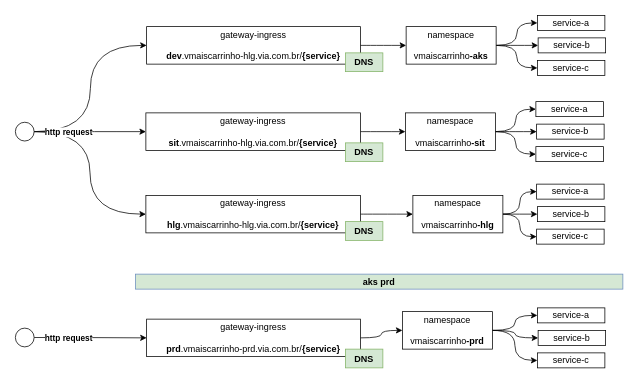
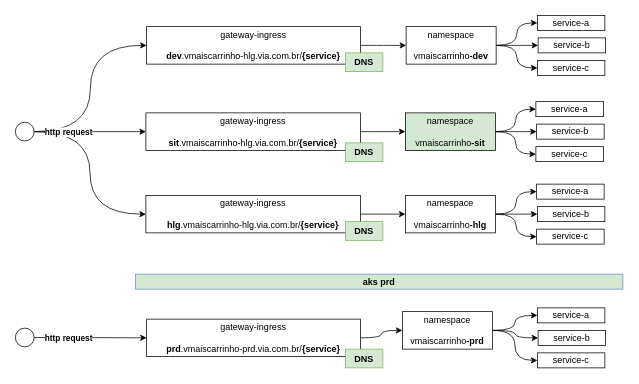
  <mxCell id="0" />
  <mxCell id="1" parent="0" />
  <mxCell id="2" style="edgeStyle=orthogonalEdgeStyle;rounded=0;orthogonalLoop=1;jettySize=auto;html=1;entryX=0;entryY=0.5;entryDx=0;entryDy=0;curved=1;" parent="1" source="5" target="20" edge="1"><mxGeometry relative="1" as="geometry" /></mxCell>
  <mxCell id="3" style="edgeStyle=orthogonalEdgeStyle;rounded=0;orthogonalLoop=1;jettySize=auto;html=1;entryX=0;entryY=0.5;entryDx=0;entryDy=0;curved=1;" parent="1" source="5" target="21" edge="1"><mxGeometry relative="1" as="geometry" /></mxCell>
  <mxCell id="4" style="edgeStyle=orthogonalEdgeStyle;rounded=0;orthogonalLoop=1;jettySize=auto;html=1;entryX=0;entryY=0.5;entryDx=0;entryDy=0;curved=1;" parent="1" source="5" target="22" edge="1"><mxGeometry relative="1" as="geometry" /></mxCell>
- <mxCell id="5" value="namespace&lt;br&gt;&lt;br&gt;vmaiscarrinho&lt;b&gt;-aks&lt;/b&gt;" style="rounded=0;whiteSpace=wrap;html=1;" parent="1" vertex="1"><mxGeometry x="541" y="35" width="120" height="50" as="geometry" /></mxCell>
+ <mxCell id="5" value="namespace&lt;br&gt;&lt;br&gt;vmaiscarrinho&lt;b&gt;-dev&lt;/b&gt;" style="rounded=0;whiteSpace=wrap;html=1;" parent="1" vertex="1"><mxGeometry x="541" y="35" width="120" height="50" as="geometry" /></mxCell>
  <mxCell id="6" style="edgeStyle=orthogonalEdgeStyle;rounded=0;orthogonalLoop=1;jettySize=auto;html=1;entryX=0;entryY=0.5;entryDx=0;entryDy=0;curved=1;" parent="1" source="7" target="5" edge="1"><mxGeometry relative="1" as="geometry" /></mxCell>
  <mxCell id="7" value="gateway-ingress&lt;br&gt;&lt;br&gt;&lt;b&gt;dev&lt;/b&gt;.vmaiscarrinho-hlg.via.com.br/&lt;b&gt;{service}&lt;/b&gt;" style="rounded=0;whiteSpace=wrap;html=1;fontStyle=0" parent="1" vertex="1"><mxGeometry x="195" y="35" width="285" height="50" as="geometry" /></mxCell>
  <mxCell id="8" style="edgeStyle=orthogonalEdgeStyle;rounded=0;orthogonalLoop=1;jettySize=auto;html=1;entryX=0;entryY=0.5;entryDx=0;entryDy=0;curved=1;" parent="1" source="9" target="15" edge="1"><mxGeometry relative="1" as="geometry" /></mxCell>
  <mxCell id="9" value="gateway-ingress&lt;br&gt;&lt;br&gt;&lt;b&gt;sit&lt;/b&gt;.vmaiscarrinho-hlg.via.com.br/&lt;b&gt;{service}&lt;/b&gt;" style="rounded=0;whiteSpace=wrap;html=1;fontStyle=0" parent="1" vertex="1"><mxGeometry x="194" y="150" width="286" height="50" as="geometry" /></mxCell>
  <mxCell id="10" style="edgeStyle=orthogonalEdgeStyle;rounded=0;orthogonalLoop=1;jettySize=auto;html=1;curved=1;" parent="1" source="11" target="19" edge="1"><mxGeometry relative="1" as="geometry" /></mxCell>
  <mxCell id="11" value="gateway-ingress&lt;br&gt;&lt;br&gt;&lt;b&gt;hlg&lt;/b&gt;.vmaiscarrinho-hlg.via.com.br/&lt;b&gt;{service}&lt;/b&gt;" style="rounded=0;whiteSpace=wrap;html=1;fontStyle=0" parent="1" vertex="1"><mxGeometry x="194" y="260" width="286" height="50" as="geometry" /></mxCell>
  <mxCell id="12" style="edgeStyle=orthogonalEdgeStyle;rounded=0;orthogonalLoop=1;jettySize=auto;html=1;entryX=0;entryY=0.5;entryDx=0;entryDy=0;curved=1;" parent="1" source="15" target="23" edge="1"><mxGeometry relative="1" as="geometry" /></mxCell>
  <mxCell id="13" style="edgeStyle=orthogonalEdgeStyle;rounded=0;orthogonalLoop=1;jettySize=auto;html=1;curved=1;" parent="1" source="15" target="24" edge="1"><mxGeometry relative="1" as="geometry" /></mxCell>
  <mxCell id="14" style="edgeStyle=orthogonalEdgeStyle;rounded=0;orthogonalLoop=1;jettySize=auto;html=1;entryX=0;entryY=0.5;entryDx=0;entryDy=0;curved=1;" parent="1" source="15" target="25" edge="1"><mxGeometry relative="1" as="geometry" /></mxCell>
- <mxCell id="15" value="namespace&lt;br&gt;&lt;br&gt;vmaiscarrinho&lt;b&gt;-sit&lt;/b&gt;" style="rounded=0;whiteSpace=wrap;html=1;" parent="1" vertex="1"><mxGeometry x="540" y="150" width="120" height="50" as="geometry" /></mxCell>
+ <mxCell id="15" value="namespace&lt;br&gt;&lt;br&gt;vmaiscarrinho&lt;b&gt;-sit&lt;/b&gt;" style="rounded=0;whiteSpace=wrap;html=1;fillColor=#d5e8d4;" parent="1" vertex="1"><mxGeometry x="540" y="150" width="120" height="50" as="geometry" /></mxCell>
  <mxCell id="16" style="edgeStyle=orthogonalEdgeStyle;rounded=0;orthogonalLoop=1;jettySize=auto;html=1;entryX=0;entryY=0.5;entryDx=0;entryDy=0;curved=1;" parent="1" source="19" target="26" edge="1"><mxGeometry relative="1" as="geometry" /></mxCell>
  <mxCell id="17" style="edgeStyle=orthogonalEdgeStyle;rounded=0;orthogonalLoop=1;jettySize=auto;html=1;entryX=0;entryY=0.5;entryDx=0;entryDy=0;curved=1;" parent="1" source="19" target="27" edge="1"><mxGeometry relative="1" as="geometry" /></mxCell>
  <mxCell id="18" style="edgeStyle=orthogonalEdgeStyle;rounded=0;orthogonalLoop=1;jettySize=auto;html=1;entryX=0;entryY=0.5;entryDx=0;entryDy=0;curved=1;" parent="1" source="19" target="28" edge="1"><mxGeometry relative="1" as="geometry" /></mxCell>
- <mxCell id="19" value="namespace&lt;br&gt;&lt;br&gt;vmaiscarrinho&lt;b&gt;-hlg&lt;/b&gt;" style="rounded=0;whiteSpace=wrap;html=1;" parent="1" vertex="1"><mxGeometry x="550" y="260" width="120" height="50" as="geometry" /></mxCell>
+ <mxCell id="19" value="namespace&lt;br&gt;&lt;br&gt;vmaiscarrinho&lt;b&gt;-hlg&lt;/b&gt;" style="rounded=0;whiteSpace=wrap;html=1;" parent="1" vertex="1"><mxGeometry x="540" y="260" width="120" height="50" as="geometry" /></mxCell>
  <mxCell id="20" value="service-a" style="rounded=0;whiteSpace=wrap;html=1;" parent="1" vertex="1"><mxGeometry x="716" y="20" width="90" height="20" as="geometry" /></mxCell>
  <mxCell id="21" value="service-b" style="rounded=0;whiteSpace=wrap;html=1;" parent="1" vertex="1"><mxGeometry x="717" y="50" width="90" height="20" as="geometry" /></mxCell>
  <mxCell id="22" value="service-c" style="rounded=0;whiteSpace=wrap;html=1;" parent="1" vertex="1"><mxGeometry x="716" y="80" width="90" height="20" as="geometry" /></mxCell>
  <mxCell id="23" value="service-a" style="rounded=0;whiteSpace=wrap;html=1;" parent="1" vertex="1"><mxGeometry x="714" y="135" width="90" height="20" as="geometry" /></mxCell>
  <mxCell id="24" value="service-b" style="rounded=0;whiteSpace=wrap;html=1;" parent="1" vertex="1"><mxGeometry x="715" y="165" width="90" height="20" as="geometry" /></mxCell>
  <mxCell id="25" value="service-c" style="rounded=0;whiteSpace=wrap;html=1;" parent="1" vertex="1"><mxGeometry x="714" y="195" width="90" height="20" as="geometry" /></mxCell>
  <mxCell id="26" value="service-a" style="rounded=0;whiteSpace=wrap;html=1;" parent="1" vertex="1"><mxGeometry x="715" y="245" width="90" height="20" as="geometry" /></mxCell>
  <mxCell id="27" value="service-b" style="rounded=0;whiteSpace=wrap;html=1;" parent="1" vertex="1"><mxGeometry x="716" y="275" width="90" height="20" as="geometry" /></mxCell>
  <mxCell id="28" value="service-c" style="rounded=0;whiteSpace=wrap;html=1;" parent="1" vertex="1"><mxGeometry x="715" y="305" width="90" height="20" as="geometry" /></mxCell>
  <mxCell id="29" style="edgeStyle=orthogonalEdgeStyle;rounded=0;orthogonalLoop=1;jettySize=auto;html=1;entryX=0;entryY=0.5;entryDx=0;entryDy=0;curved=1;" parent="1" source="33" target="7" edge="1"><mxGeometry relative="1" as="geometry" /></mxCell>
  <mxCell id="30" style="edgeStyle=orthogonalEdgeStyle;rounded=0;orthogonalLoop=1;jettySize=auto;html=1;entryX=0;entryY=0.5;entryDx=0;entryDy=0;curved=1;" parent="1" source="33" target="9" edge="1"><mxGeometry relative="1" as="geometry" /></mxCell>
  <mxCell id="31" style="edgeStyle=orthogonalEdgeStyle;rounded=0;orthogonalLoop=1;jettySize=auto;html=1;entryX=0;entryY=0.5;entryDx=0;entryDy=0;curved=1;" parent="1" source="33" target="11" edge="1"><mxGeometry relative="1" as="geometry" /></mxCell>
  <mxCell id="32" value="http request" style="edgeLabel;html=1;align=center;verticalAlign=middle;resizable=0;points=[];fontStyle=1" parent="31" vertex="1" connectable="0"><mxGeometry x="-0.609" relative="1" as="geometry"><mxPoint x="-6" as="offset" /></mxGeometry></mxCell>
  <mxCell id="33" value="" style="ellipse;whiteSpace=wrap;html=1;aspect=fixed;align=center;verticalAlign=bottom;" parent="1" vertex="1"><mxGeometry x="20" y="162.5" width="25" height="25" as="geometry" /></mxCell>
  <mxCell id="34" value="aks prd" style="rounded=0;whiteSpace=wrap;html=1;fontStyle=1;align=center;verticalAlign=bottom;fillColor=#d5e8d4;strokeColor=#6c8ebf;" parent="1" vertex="1"><mxGeometry x="180" y="365" width="650" height="20" as="geometry" /></mxCell>
  <mxCell id="35" style="edgeStyle=orthogonalEdgeStyle;rounded=0;orthogonalLoop=1;jettySize=auto;html=1;entryX=0;entryY=0.5;entryDx=0;entryDy=0;curved=1;" parent="1" source="38" target="41" edge="1"><mxGeometry relative="1" as="geometry" /></mxCell>
  <mxCell id="36" style="edgeStyle=orthogonalEdgeStyle;rounded=0;orthogonalLoop=1;jettySize=auto;html=1;entryX=0;entryY=0.5;entryDx=0;entryDy=0;curved=1;" parent="1" source="38" target="42" edge="1"><mxGeometry relative="1" as="geometry" /></mxCell>
  <mxCell id="37" style="edgeStyle=orthogonalEdgeStyle;rounded=0;orthogonalLoop=1;jettySize=auto;html=1;entryX=0;entryY=0.5;entryDx=0;entryDy=0;curved=1;" parent="1" source="38" target="43" edge="1"><mxGeometry relative="1" as="geometry" /></mxCell>
  <mxCell id="38" value="namespace&lt;br&gt;&lt;br&gt;vmaiscarrinho&lt;b&gt;-prd&lt;/b&gt;" style="rounded=0;whiteSpace=wrap;html=1;" parent="1" vertex="1"><mxGeometry x="536" y="415" width="120" height="50" as="geometry" /></mxCell>
  <mxCell id="39" style="edgeStyle=orthogonalEdgeStyle;rounded=0;orthogonalLoop=1;jettySize=auto;html=1;entryX=0;entryY=0.5;entryDx=0;entryDy=0;curved=1;" parent="1" source="40" target="38" edge="1"><mxGeometry relative="1" as="geometry" /></mxCell>
  <mxCell id="40" value="gateway-ingress&lt;br&gt;&lt;br&gt;&lt;b&gt;prd&lt;/b&gt;.vmaiscarrinho-prd.via.com.br/&lt;b&gt;{service}&lt;/b&gt;" style="rounded=0;whiteSpace=wrap;html=1;fontStyle=0" parent="1" vertex="1"><mxGeometry x="195" y="425" width="285" height="50" as="geometry" /></mxCell>
  <mxCell id="41" value="service-a" style="rounded=0;whiteSpace=wrap;html=1;" parent="1" vertex="1"><mxGeometry x="716" y="410" width="90" height="20" as="geometry" /></mxCell>
  <mxCell id="42" value="service-b" style="rounded=0;whiteSpace=wrap;html=1;" parent="1" vertex="1"><mxGeometry x="717" y="440" width="90" height="20" as="geometry" /></mxCell>
  <mxCell id="43" value="service-c" style="rounded=0;whiteSpace=wrap;html=1;" parent="1" vertex="1"><mxGeometry x="716" y="470" width="90" height="20" as="geometry" /></mxCell>
  <mxCell id="44" style="edgeStyle=orthogonalEdgeStyle;rounded=0;orthogonalLoop=1;jettySize=auto;html=1;entryX=0;entryY=0.5;entryDx=0;entryDy=0;curved=1;exitX=1;exitY=0.5;exitDx=0;exitDy=0;" parent="1" source="46" target="40" edge="1"><mxGeometry relative="1" as="geometry"><mxPoint x="3" y="450" as="sourcePoint" /><mxPoint x="194" y="675" as="targetPoint" /></mxGeometry></mxCell>
  <mxCell id="45" value="http request" style="edgeLabel;html=1;align=center;verticalAlign=middle;resizable=0;points=[];fontStyle=1" parent="44" vertex="1" connectable="0"><mxGeometry x="-0.609" relative="1" as="geometry"><mxPoint x="16" as="offset" /></mxGeometry></mxCell>
  <mxCell id="46" value="" style="ellipse;whiteSpace=wrap;html=1;aspect=fixed;align=center;verticalAlign=bottom;" parent="1" vertex="1"><mxGeometry x="20" y="437" width="25" height="25" as="geometry" /></mxCell>
  <mxCell id="47" value="DNS" style="text;html=1;strokeColor=#82b366;fillColor=#d5e8d4;align=center;verticalAlign=middle;whiteSpace=wrap;rounded=0;fontStyle=1" parent="1" vertex="1"><mxGeometry x="460" y="70" width="50" height="25" as="geometry" /></mxCell>
  <mxCell id="48" value="DNS" style="text;html=1;strokeColor=#82b366;fillColor=#d5e8d4;align=center;verticalAlign=middle;whiteSpace=wrap;rounded=0;fontStyle=1" parent="1" vertex="1"><mxGeometry x="460" y="190" width="50" height="25" as="geometry" /></mxCell>
  <mxCell id="49" value="DNS" style="text;html=1;strokeColor=#82b366;fillColor=#d5e8d4;align=center;verticalAlign=middle;whiteSpace=wrap;rounded=0;fontStyle=1" parent="1" vertex="1"><mxGeometry x="460" y="295" width="50" height="25" as="geometry" /></mxCell>
  <mxCell id="50" value="DNS" style="text;html=1;strokeColor=#82b366;fillColor=#d5e8d4;align=center;verticalAlign=middle;whiteSpace=wrap;rounded=0;fontStyle=1" parent="1" vertex="1"><mxGeometry x="460" y="465" width="50" height="25" as="geometry" /></mxCell>
